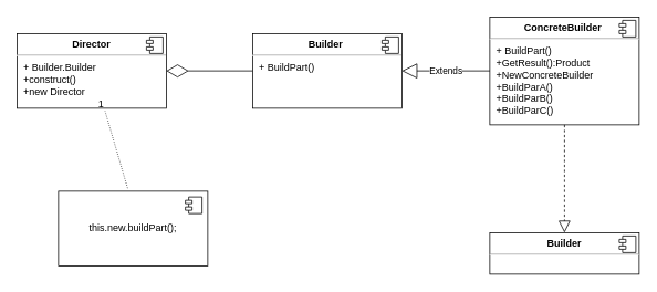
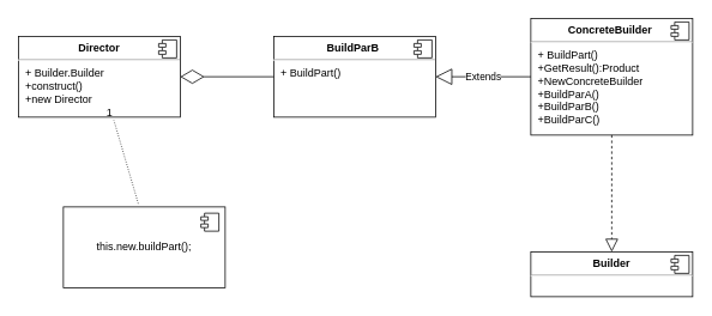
  <mxCell id="0" />
  <mxCell id="1" parent="0" />
- <mxCell id="2" value="&lt;p style=&quot;margin:0px;margin-top:6px;text-align:center;&quot;&gt;&lt;b&gt;Builder&amp;nbsp;&lt;/b&gt;&lt;/p&gt;&lt;hr&gt;&lt;p style=&quot;margin:0px;margin-left:8px;&quot;&gt;+ BuildPart()&amp;nbsp;&lt;br&gt;&lt;/p&gt;" style="align=left;overflow=fill;html=1;dropTarget=0;whiteSpace=wrap;" parent="1" vertex="1"><mxGeometry x="304" y="40" width="180" height="90" as="geometry" /></mxCell>
+ <mxCell id="2" value="&lt;p style=&quot;margin:0px;margin-top:6px;text-align:center;&quot;&gt;&lt;b&gt;BuildParB&amp;nbsp;&lt;/b&gt;&lt;/p&gt;&lt;hr&gt;&lt;p style=&quot;margin:0px;margin-left:8px;&quot;&gt;+ BuildPart()&amp;nbsp;&lt;br&gt;&lt;/p&gt;" style="align=left;overflow=fill;html=1;dropTarget=0;whiteSpace=wrap;" parent="1" vertex="1"><mxGeometry x="304" y="40" width="180" height="90" as="geometry" /></mxCell>
  <mxCell id="3" value="" style="shape=component;jettyWidth=8;jettyHeight=4;" parent="2" vertex="1"><mxGeometry x="1" width="20" height="20" relative="1" as="geometry"><mxPoint x="-24" y="4" as="offset" /></mxGeometry></mxCell>
  <mxCell id="4" value="&lt;p style=&quot;margin:0px;margin-top:6px;text-align:center;&quot;&gt;&lt;b&gt;Builder&lt;/b&gt;&lt;/p&gt;&lt;hr&gt;&lt;p style=&quot;margin:0px;margin-left:8px;&quot;&gt;&lt;br&gt;&lt;/p&gt;" style="align=left;overflow=fill;html=1;dropTarget=0;whiteSpace=wrap;" parent="1" vertex="1"><mxGeometry x="590" y="280" width="180" height="50" as="geometry" /></mxCell>
  <mxCell id="5" value="" style="shape=component;jettyWidth=8;jettyHeight=4;" parent="4" vertex="1"><mxGeometry x="1" width="20" height="20" relative="1" as="geometry"><mxPoint x="-24" y="4" as="offset" /></mxGeometry></mxCell>
  <mxCell id="6" value="&lt;p style=&quot;margin:0px;margin-top:6px;text-align:center;&quot;&gt;&lt;b&gt;ConcreteBuilder&amp;nbsp;&lt;/b&gt;&lt;/p&gt;&lt;hr&gt;&lt;p style=&quot;margin:0px;margin-left:8px;&quot;&gt;+ BuildPart()&amp;nbsp;&lt;br&gt;+GetResult():Product&amp;nbsp;&lt;br&gt;+NewConcreteBuilder&amp;nbsp;&lt;br&gt;+BuildParA()&amp;nbsp;&lt;br&gt;+BuildParB()&amp;nbsp;&lt;br&gt;+BuildParC()&amp;nbsp;&lt;br&gt;&lt;/p&gt;" style="align=left;overflow=fill;html=1;dropTarget=0;whiteSpace=wrap;" parent="1" vertex="1"><mxGeometry x="590" y="20" width="180" height="130" as="geometry" /></mxCell>
  <mxCell id="7" value="" style="shape=component;jettyWidth=8;jettyHeight=4;" parent="6" vertex="1"><mxGeometry x="1" width="20" height="20" relative="1" as="geometry"><mxPoint x="-24" y="4" as="offset" /></mxGeometry></mxCell>
  <mxCell id="8" value="Extends" style="endArrow=block;endSize=16;endFill=0;html=1;rounded=0;exitX=0;exitY=0.5;exitDx=0;exitDy=0;entryX=1;entryY=0.5;entryDx=0;entryDy=0;" parent="1" source="6" target="2" edge="1"><mxGeometry width="160" relative="1" as="geometry"><mxPoint x="310" y="240" as="sourcePoint" /><mxPoint x="470" y="240" as="targetPoint" /></mxGeometry></mxCell>
  <mxCell id="9" value="" style="endArrow=block;dashed=1;endFill=0;endSize=12;html=1;rounded=0;exitX=0.5;exitY=1;exitDx=0;exitDy=0;entryX=0.5;entryY=0;entryDx=0;entryDy=0;" parent="1" source="6" target="4" edge="1"><mxGeometry width="160" relative="1" as="geometry"><mxPoint x="260" y="240" as="sourcePoint" /><mxPoint x="420" y="240" as="targetPoint" /></mxGeometry></mxCell>
  <mxCell id="10" value="&lt;p style=&quot;margin:0px;margin-top:6px;text-align:center;&quot;&gt;&lt;b&gt;Director&lt;/b&gt;&lt;/p&gt;&lt;hr&gt;&lt;p style=&quot;margin:0px;margin-left:8px;&quot;&gt;+ Builder.Builder&amp;nbsp;&lt;br&gt;&lt;/p&gt;&lt;p style=&quot;margin:0px;margin-left:8px;&quot;&gt;+construct()&amp;nbsp;&lt;/p&gt;&lt;p style=&quot;margin:0px;margin-left:8px;&quot;&gt;+new Director&amp;nbsp;&lt;/p&gt;" style="align=left;overflow=fill;html=1;dropTarget=0;whiteSpace=wrap;" parent="1" vertex="1"><mxGeometry x="20" y="40" width="180" height="90" as="geometry" /></mxCell>
  <mxCell id="11" value="" style="shape=component;jettyWidth=8;jettyHeight=4;" parent="10" vertex="1"><mxGeometry x="1" width="20" height="20" relative="1" as="geometry"><mxPoint x="-24" y="4" as="offset" /></mxGeometry></mxCell>
  <mxCell id="12" value="" style="endArrow=diamondThin;endFill=0;endSize=24;html=1;rounded=0;exitX=0;exitY=0.5;exitDx=0;exitDy=0;entryX=1;entryY=0.5;entryDx=0;entryDy=0;" parent="1" source="2" target="10" edge="1"><mxGeometry width="160" relative="1" as="geometry"><mxPoint x="260" y="240" as="sourcePoint" /><mxPoint x="420" y="240" as="targetPoint" /></mxGeometry></mxCell>
  <mxCell id="13" value="this.new.buildPart();" style="html=1;dropTarget=0;whiteSpace=wrap;" parent="1" vertex="1"><mxGeometry x="70" y="230" width="180" height="90" as="geometry" /></mxCell>
  <mxCell id="14" value="" style="shape=module;jettyWidth=8;jettyHeight=4;" parent="13" vertex="1"><mxGeometry x="1" width="20" height="20" relative="1" as="geometry"><mxPoint x="-27" y="7" as="offset" /></mxGeometry></mxCell>
  <mxCell id="15" value="" style="endArrow=none;html=1;rounded=0;dashed=1;dashPattern=1 2;entryX=0.59;entryY=1.04;entryDx=0;entryDy=0;entryPerimeter=0;exitX=0.463;exitY=-0.04;exitDx=0;exitDy=0;exitPerimeter=0;" parent="1" source="13" target="10" edge="1"><mxGeometry relative="1" as="geometry"><mxPoint x="260" y="240" as="sourcePoint" /><mxPoint x="420" y="240" as="targetPoint" /></mxGeometry></mxCell>
  <mxCell id="16" value="1" style="resizable=0;html=1;whiteSpace=wrap;align=right;verticalAlign=bottom;" parent="15" connectable="0" vertex="1"><mxGeometry x="1" relative="1" as="geometry" /></mxCell>
